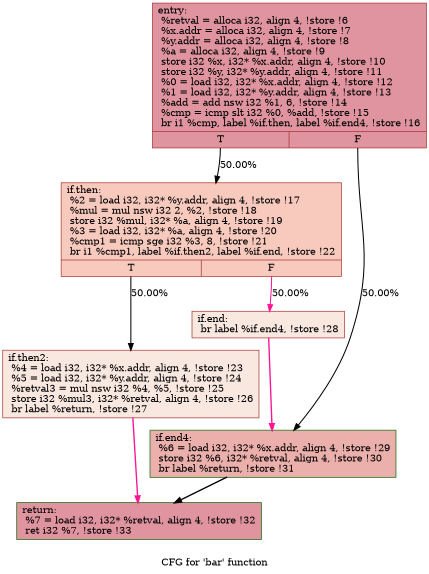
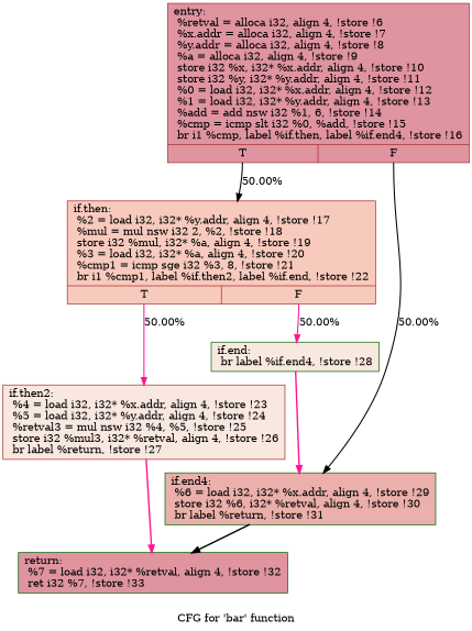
  digraph {
    label="CFG for 'bar' function"
    node [color=brown fillcolor="#b70d2870" shape=record style=filled]
    edge [color=deeppink penwidth=1.50]
    n1 [label="{entry:\l  %retval = alloca i32, align 4, !store !6\l  %x.addr = alloca i32, align 4, !store !7\l  %y.addr = alloca i32, align 4, !store !8\l  %a = alloca i32, align 4, !store !9\l  store i32 %x, i32* %x.addr, align 4, !store !10\l  store i32 %y, i32* %y.addr, align 4, !store !11\l  %0 = load i32, i32* %x.addr, align 4, !store !12\l  %1 = load i32, i32* %y.addr, align 4, !store !13\l  %add = add nsw i32 %1, 6, !store !14\l  %cmp = icmp slt i32 %0, %add, !store !15\l  br i1 %cmp, label %if.then, label %if.end4, !store !16\l|{<s0>T|<s1>F}}"]
    n2 [fillcolor="#ef886b70" label="{if.then:                                          \l  %2 = load i32, i32* %y.addr, align 4, !store !17\l  %mul = mul nsw i32 2, %2, !store !18\l  store i32 %mul, i32* %a, align 4, !store !19\l  %3 = load i32, i32* %a, align 4, !store !20\l  %cmp1 = icmp sge i32 %3, 8, !store !21\l  br i1 %cmp1, label %if.then2, label %if.end, !store !22\l|{<s0>T|<s1>F}}"]
    n3 [color=darkgreen fillcolor="#d24b4070" label="{if.end4:                                          \l  %6 = load i32, i32* %x.addr, align 4, !store !29\l  store i32 %6, i32* %retval, align 4, !store !30\l  br label %return, !store !31\l}"]
    n4 [fillcolor="#f1ccb870" label="{if.then2:                                         \l  %4 = load i32, i32* %x.addr, align 4, !store !23\l  %5 = load i32, i32* %y.addr, align 4, !store !24\l  %retval3 = mul nsw i32 %4, %5, !store !25\l  store i32 %mul3, i32* %retval, align 4, !store !26\l  br label %return, !store !27\l}"]
-   n5 [fillcolor="#f1ccb870" label="{if.end:                                           \l  br label %if.end4, !store !28\l}"]
+   n5 [color=darkgreen fillcolor="#f1ccb870" label="{if.end:                                           \l  br label %if.end4, !store !28\l}"]
    n6 [color=darkgreen label="{return:                                           \l  %7 = load i32, i32* %retval, align 4, !store !32\l  ret i32 %7, !store !33\l}"]
    n1 -> n2 [color=black label="50.00%" tailport=s0]
    n1 -> n3 [color=black label="50.00%" tailport=s1]
-   n2 -> n4 [color=black label="50.00%" tailport=s0]
+   n2 -> n4 [label="50.00%" tailport=s0]
    n2 -> n5 [label="50.00%" tailport=s1]
    n3 -> n6 [color=black penwidth=2]
    n4 -> n6 [penwidth=2]
    n5 -> n3 [penwidth=2]
  }
